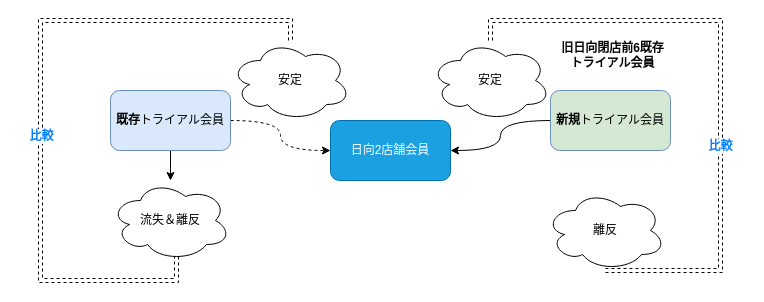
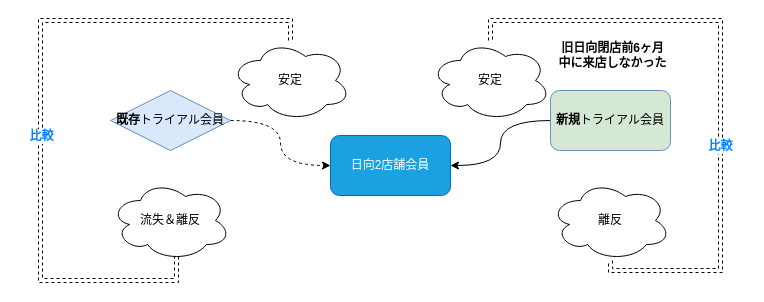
  <mxCell id="0" />
  <mxCell id="1" parent="0" />
  <mxCell id="2" value="" style="edgeStyle=orthogonalEdgeStyle;orthogonalLoop=1;jettySize=auto;html=1;curved=1;dashed=1;" edge="1" parent="1" source="4" target="5"><mxGeometry relative="1" as="geometry" /></mxCell>
- <mxCell id="3" value="" style="edgeStyle=orthogonalEdgeStyle;orthogonalLoop=1;jettySize=auto;html=1;curved=1;" edge="1" parent="1" source="4" target="6"><mxGeometry relative="1" as="geometry" /></mxCell>
- <mxCell id="4" value="&lt;b style=&quot;font-size: 12px;&quot;&gt;既存&lt;/b&gt;トライアル会員" style="whiteSpace=wrap;html=1;fillColor=#dae8fc;strokeColor=#6c8ebf;rounded=1;fontSize=12;" vertex="1" parent="1"><mxGeometry x="110" y="90" width="120" height="60" as="geometry" /></mxCell>
- <mxCell id="5" value="日向2店舗会員" style="whiteSpace=wrap;html=1;rounded=1;fillColor=#1ba1e2;strokeColor=#006EAF;fontColor=#ffffff;" vertex="1" parent="1"><mxGeometry x="330" y="120" width="120" height="60" as="geometry" /></mxCell>
+ <mxCell id="4" value="&lt;b style=&quot;font-size: 12px;&quot;&gt;既存&lt;/b&gt;トライアル会員" style="rhombus;whiteSpace=wrap;html=1;fillColor=#dae8fc;strokeColor=#6c8ebf;fontSize=12;" vertex="1" parent="1"><mxGeometry x="110" y="90" width="120" height="60" as="geometry" /></mxCell>
+ <mxCell id="5" value="日向2店舗会員" style="whiteSpace=wrap;html=1;rounded=1;fillColor=#1ba1e2;strokeColor=#006EAF;fontColor=#ffffff;" vertex="1" parent="1"><mxGeometry x="330" y="135" width="120" height="60" as="geometry" /></mxCell>
  <mxCell id="6" value="流失＆離反" style="ellipse;shape=cloud;whiteSpace=wrap;html=1;rounded=1;" vertex="1" parent="1"><mxGeometry x="110" y="180" width="120" height="80" as="geometry" /></mxCell>
  <mxCell id="7" style="edgeStyle=orthogonalEdgeStyle;orthogonalLoop=1;jettySize=auto;html=1;entryX=1;entryY=0.5;entryDx=0;entryDy=0;curved=1;" edge="1" parent="1" source="8" target="5"><mxGeometry relative="1" as="geometry" /></mxCell>
  <mxCell id="8" value="&lt;b&gt;新規&lt;/b&gt;トライアル会員" style="whiteSpace=wrap;html=1;fillColor=#d5e8d4;strokeColor=#6c8ebf;rounded=1;" vertex="1" parent="1"><mxGeometry x="550" y="90" width="120" height="60" as="geometry" /></mxCell>
- <mxCell id="9" value="離反" style="ellipse;shape=cloud;whiteSpace=wrap;html=1;rounded=1;" vertex="1" parent="1"><mxGeometry x="545" y="190" width="120" height="80" as="geometry" /></mxCell>
- <mxCell id="10" value="&lt;b&gt;旧日向閉店前6既存トライアル会員&lt;/b&gt;" style="text;html=1;strokeColor=none;fillColor=none;align=center;verticalAlign=middle;whiteSpace=wrap;rounded=1;" vertex="1" parent="1"><mxGeometry x="555" y="40" width="115" height="30" as="geometry" /></mxCell>
+ <mxCell id="9" value="離反" style="ellipse;shape=cloud;whiteSpace=wrap;html=1;rounded=1;" vertex="1" parent="1"><mxGeometry x="550" y="180" width="120" height="80" as="geometry" /></mxCell>
+ <mxCell id="10" value="&lt;b&gt;旧日向閉店前6ヶ月中に来店しなかった&lt;/b&gt;" style="text;html=1;strokeColor=none;fillColor=none;align=center;verticalAlign=middle;whiteSpace=wrap;rounded=1;" vertex="1" parent="1"><mxGeometry x="555" y="40" width="115" height="30" as="geometry" /></mxCell>
  <mxCell id="11" style="edgeStyle=orthogonalEdgeStyle;curved=1;rounded=0;orthogonalLoop=1;jettySize=auto;html=1;entryX=0.55;entryY=0.95;entryDx=0;entryDy=0;entryPerimeter=0;shape=link;dashed=1;" edge="1" parent="1" source="12" target="6"><mxGeometry relative="1" as="geometry"><Array as="points"><mxPoint x="290" y="20" /><mxPoint x="40" y="20" /><mxPoint x="40" y="280" /><mxPoint x="176" y="280" /></Array></mxGeometry></mxCell>
  <mxCell id="12" value="安定" style="ellipse;shape=cloud;whiteSpace=wrap;html=1;rounded=1;" vertex="1" parent="1"><mxGeometry x="230" y="40" width="120" height="80" as="geometry" /></mxCell>
  <mxCell id="13" style="edgeStyle=orthogonalEdgeStyle;curved=1;rounded=0;orthogonalLoop=1;jettySize=auto;html=1;shape=link;dashed=1;" edge="1" parent="1" source="14" target="9"><mxGeometry relative="1" as="geometry"><Array as="points"><mxPoint x="490" y="20" /><mxPoint x="720" y="20" /><mxPoint x="720" y="270" /><mxPoint x="610" y="270" /></Array></mxGeometry></mxCell>
  <mxCell id="14" value="安定" style="ellipse;shape=cloud;whiteSpace=wrap;html=1;rounded=1;" vertex="1" parent="1"><mxGeometry x="430" y="40" width="120" height="80" as="geometry" /></mxCell>
  <mxCell id="15" value="&lt;b&gt;比較&lt;/b&gt;" style="text;html=1;strokeColor=none;fillColor=none;align=center;verticalAlign=middle;whiteSpace=wrap;rounded=0;fontFamily=Helvetica;fontColor=#007FFF;labelBackgroundColor=#FFFFFF;labelBorderColor=none;" vertex="1" parent="1"><mxGeometry x="20" y="121" width="43" height="29" as="geometry" /></mxCell>
  <mxCell id="16" value="&lt;b&gt;比較&lt;/b&gt;" style="text;html=1;strokeColor=none;fillColor=none;align=center;verticalAlign=middle;whiteSpace=wrap;rounded=0;fontFamily=Helvetica;fontColor=#007FFF;labelBackgroundColor=#FFFFFF;labelBorderColor=none;" vertex="1" parent="1"><mxGeometry x="699" y="131" width="43" height="29" as="geometry" /></mxCell>
